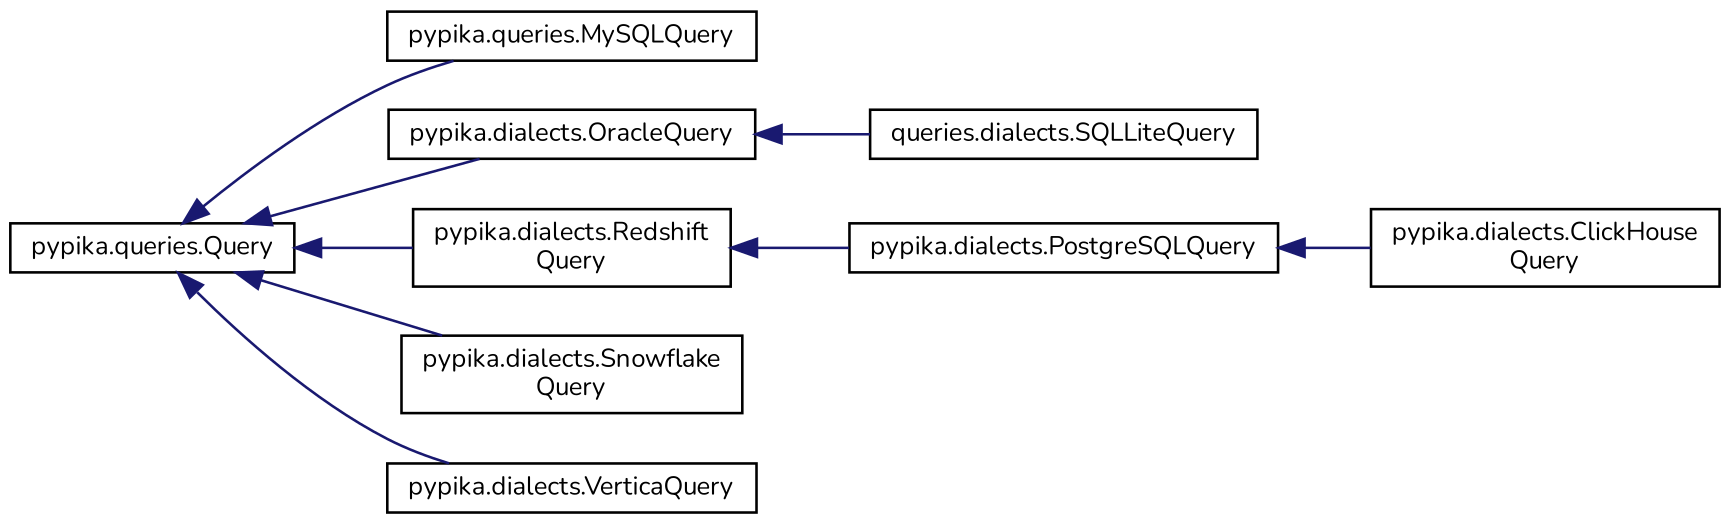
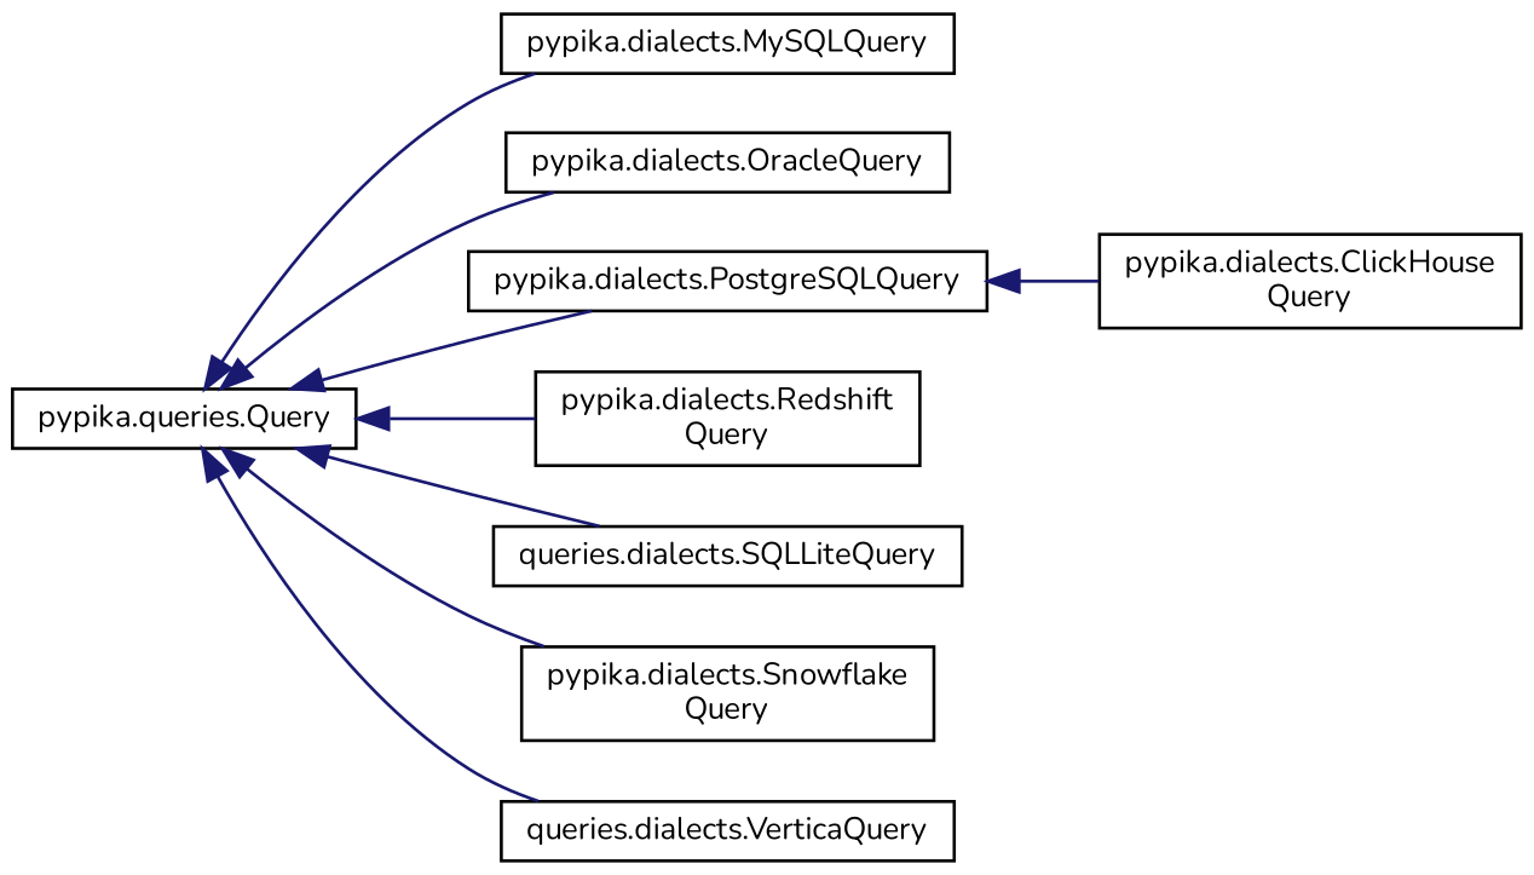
  digraph {
    fontname=Nunito
    rankdir=LR
    node [color=black fillcolor=white fontname=Nunito fontsize=10 shape=record style=filled]
    edge [color=midnightblue dir=back fontname=Nunito fontsize=10 labelfontname=Helvetica labelfontsize=10 style=solid]
    n1 [height=0.2 label="pypika.queries.Query" width=0.4]
-   n2 [height=0.2 label="pypika.queries.MySQLQuery" width=0.4]
+   n2 [height=0.2 label="pypika.dialects.MySQLQuery" width=0.4]
    n3 [height=0.2 label="pypika.dialects.OracleQuery" width=0.4]
    n4 [height=0.2 label="pypika.dialects.PostgreSQLQuery" width=0.4]
    n5 [height=0.2 label="pypika.dialects.Redshift\lQuery" width=0.4]
    n6 [height=0.2 label="queries.dialects.SQLLiteQuery" width=0.4]
    n7 [height=0.2 label="pypika.dialects.Snowflake\lQuery" width=0.4]
-   n8 [height=0.2 label="pypika.dialects.VerticaQuery" width=0.4]
+   n8 [height=0.2 label="queries.dialects.VerticaQuery" width=0.4]
    n9 [height=0.2 label="pypika.dialects.ClickHouse\lQuery" width=0.4]
    n1 -> n2
    n1 -> n3
-   n5 -> n4
+   n1 -> n4
    n1 -> n5
-   n3 -> n6
+   n1 -> n6
    n1 -> n7
    n1 -> n8
    n4 -> n9
  }
